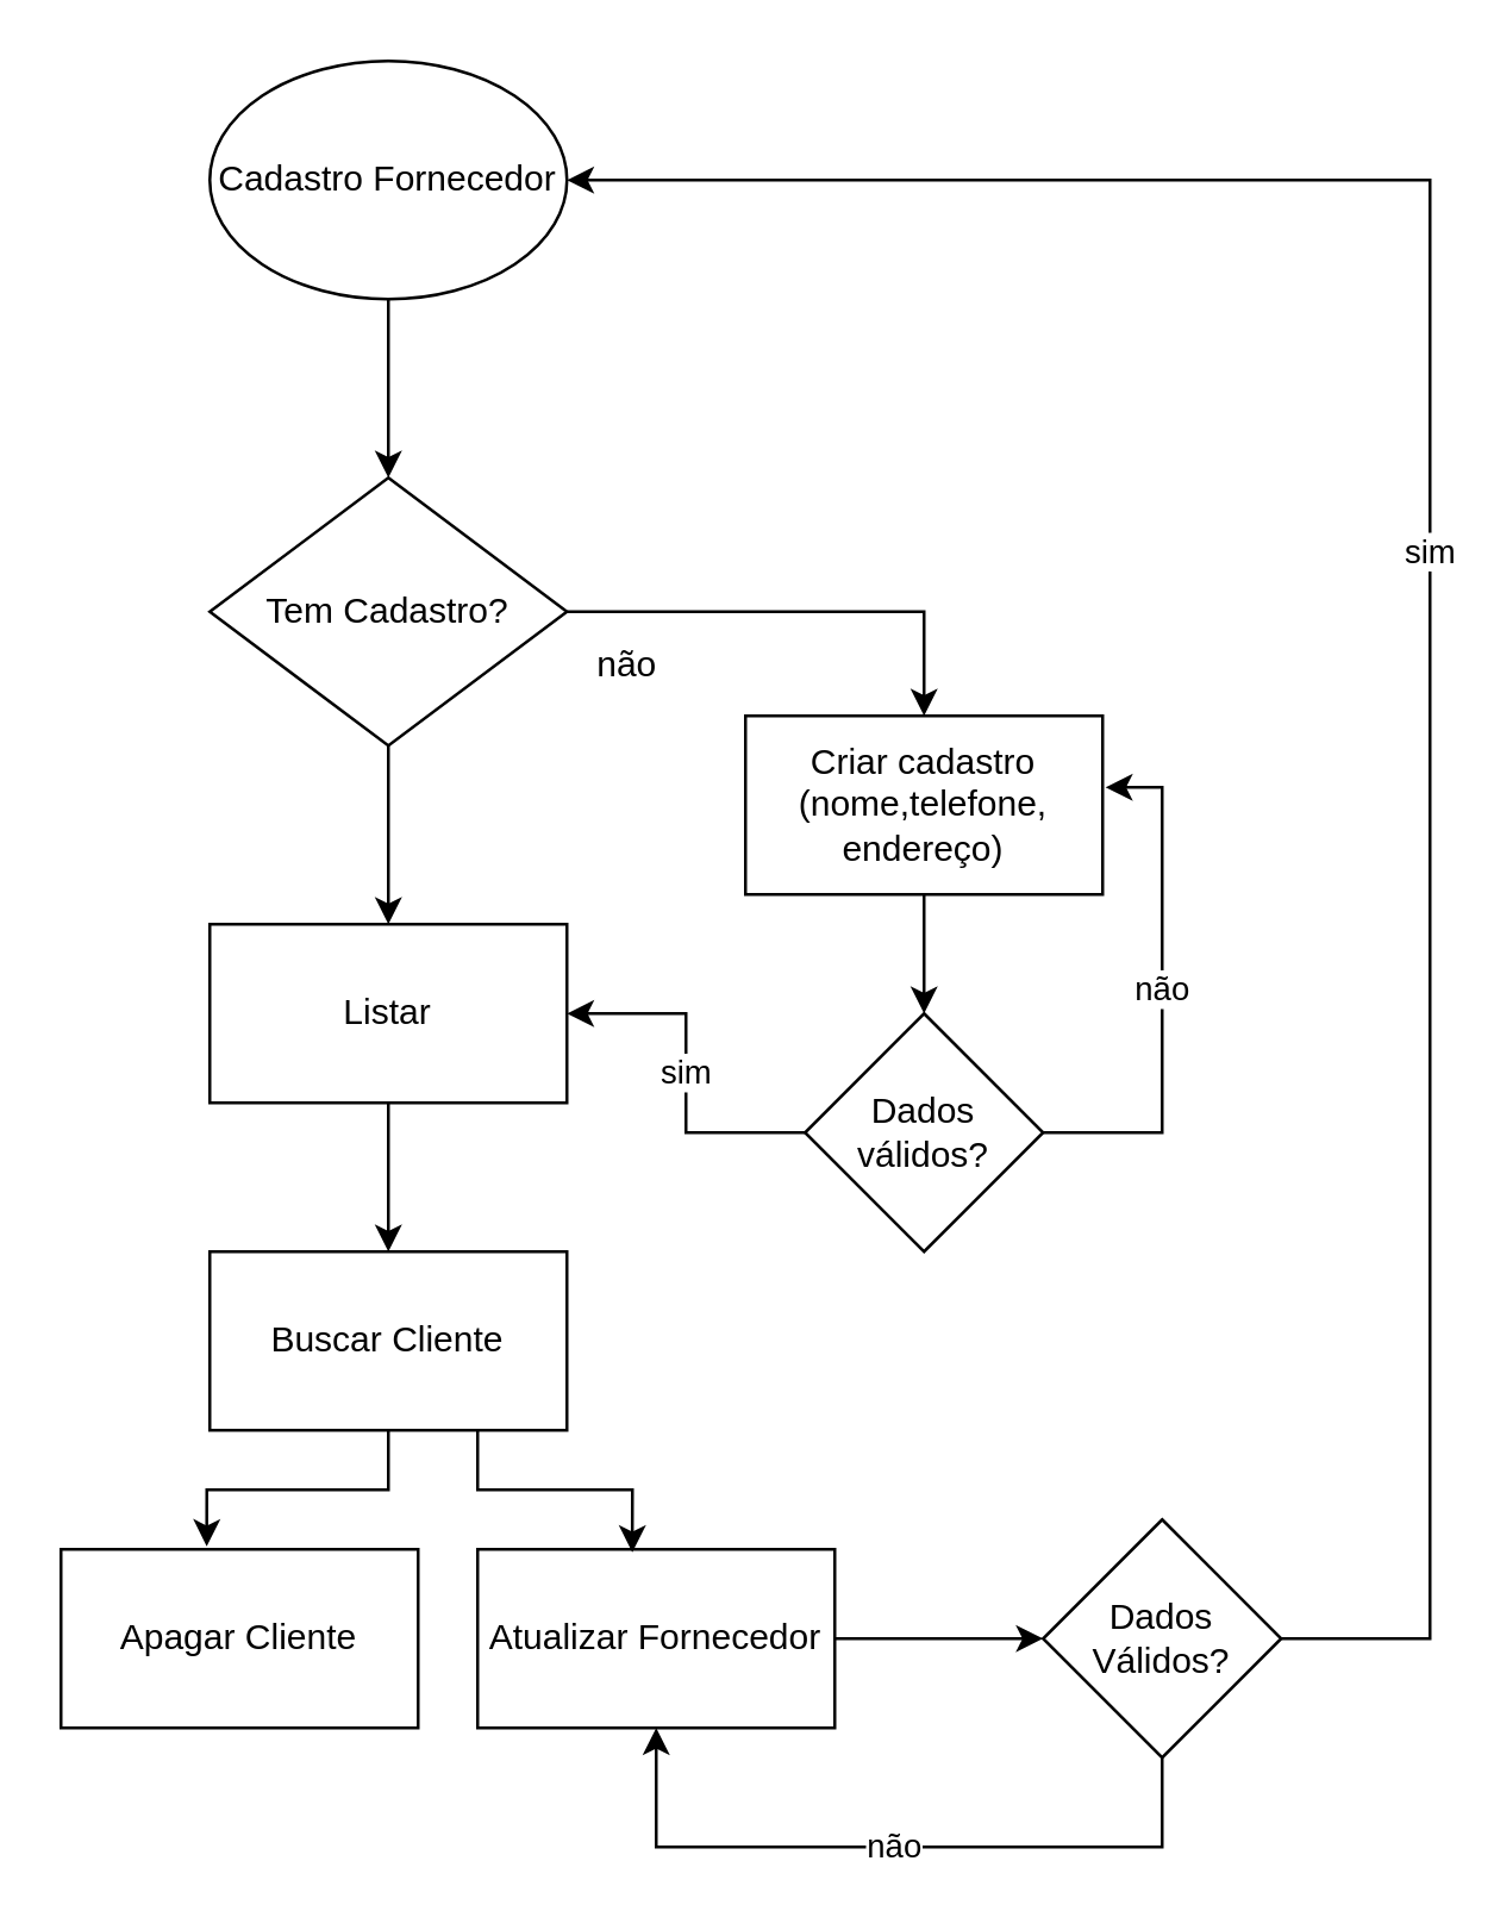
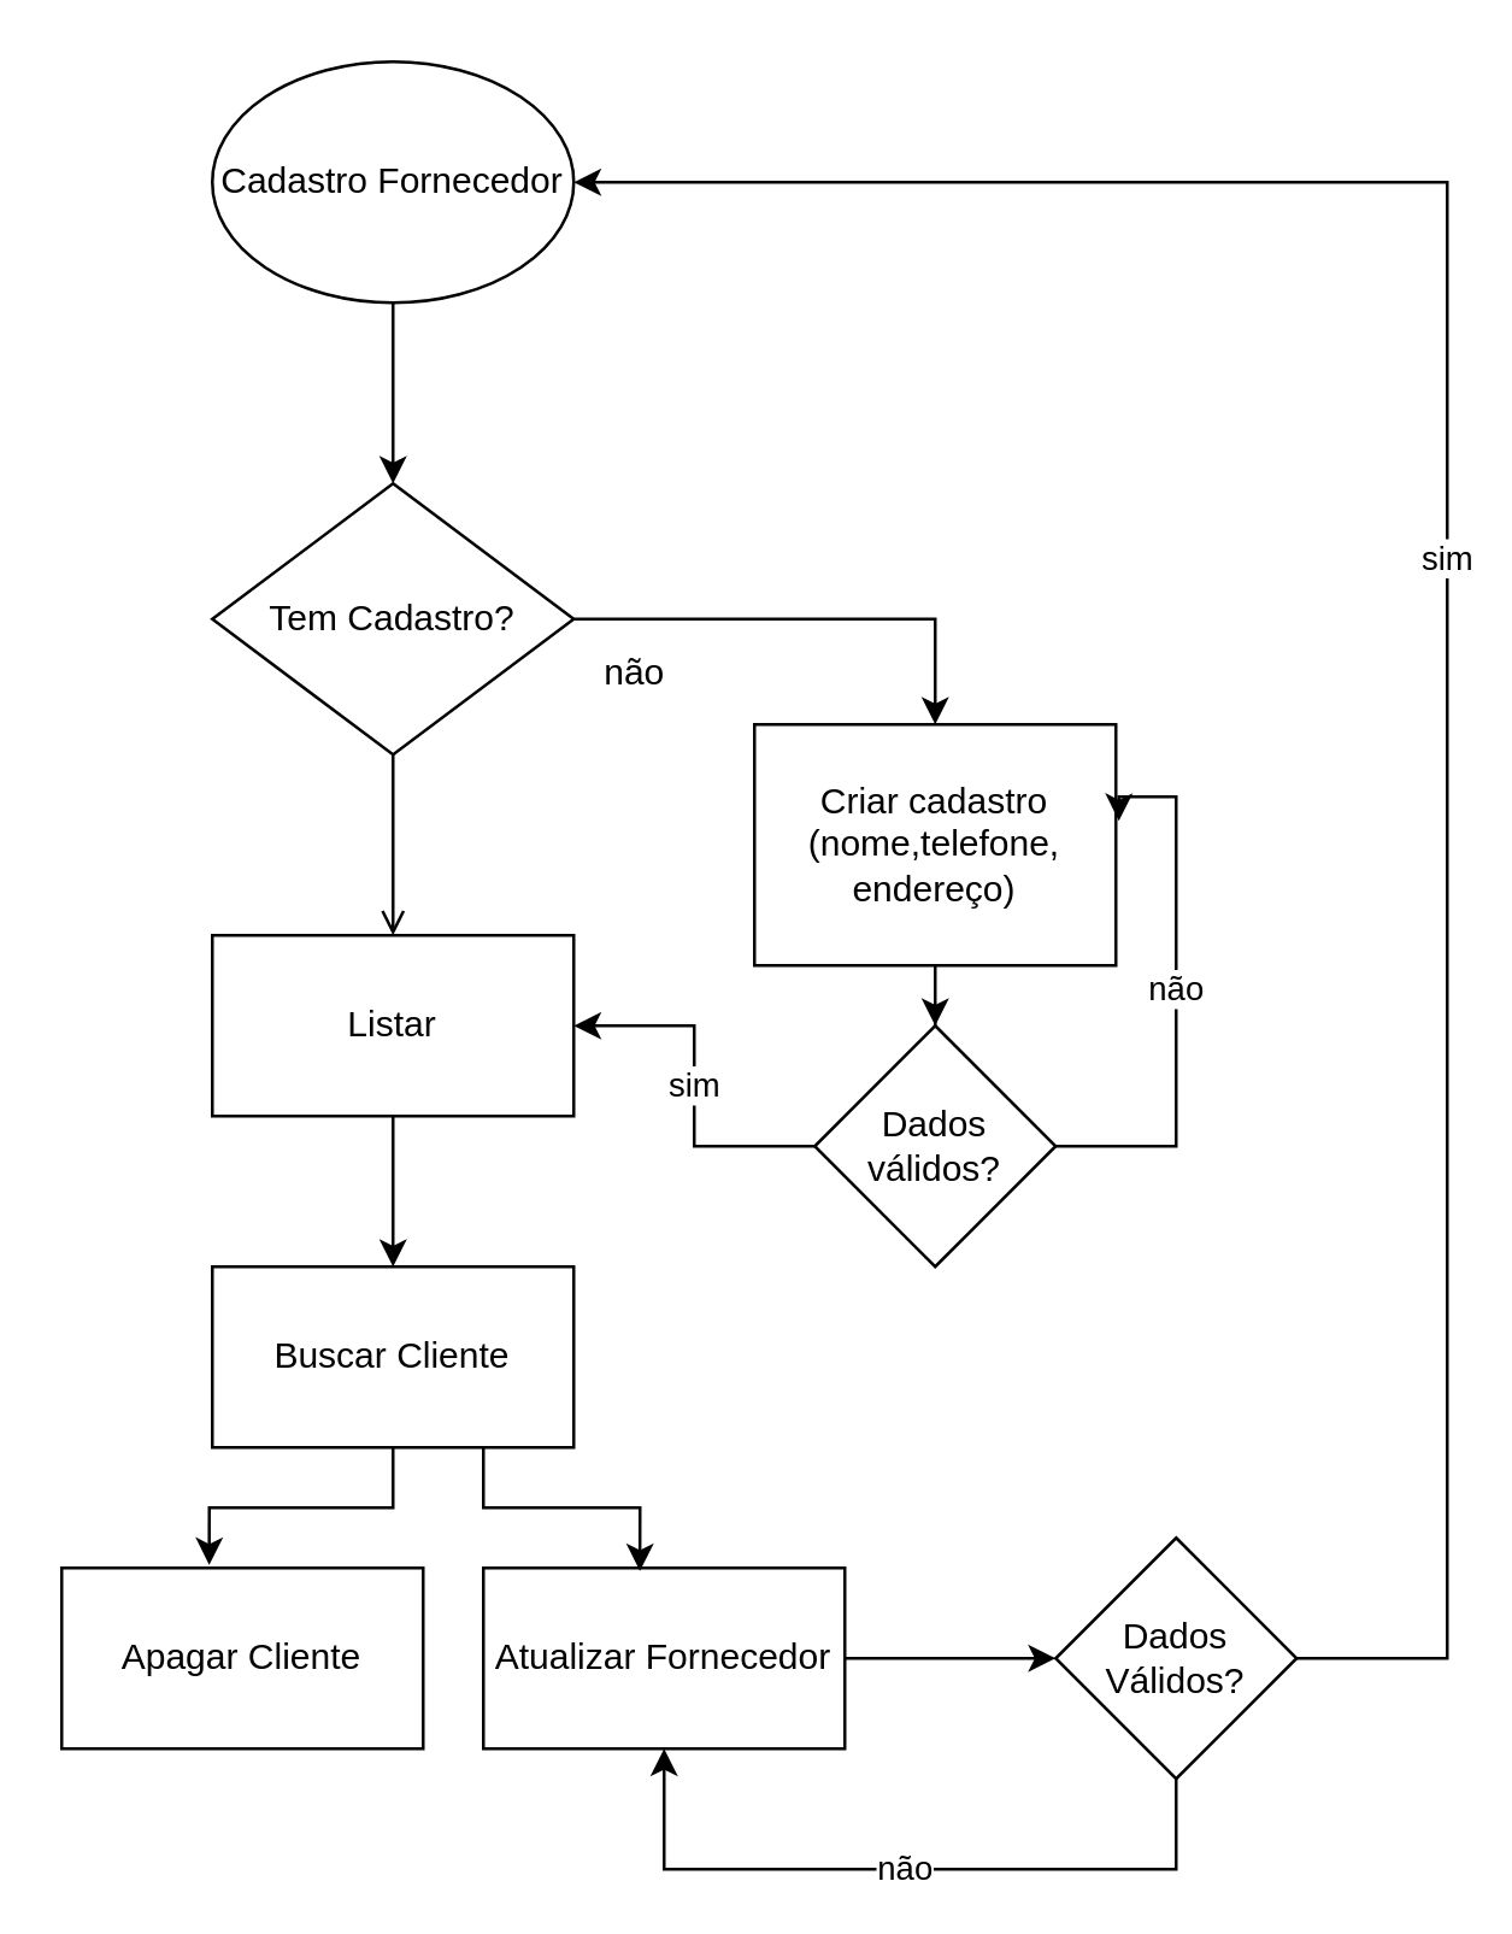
  <mxCell id="0" />
  <mxCell id="1" parent="0" />
  <mxCell id="2" style="edgeStyle=orthogonalEdgeStyle;rounded=0;orthogonalLoop=1;jettySize=auto;html=1;entryX=0.5;entryY=0;entryDx=0;entryDy=0;" edge="1" parent="1" source="3" target="6"><mxGeometry relative="1" as="geometry" /></mxCell>
  <mxCell id="3" value="Cadastro Fornecedor" style="ellipse;whiteSpace=wrap;html=1;" vertex="1" parent="1"><mxGeometry x="70" y="20" width="120" height="80" as="geometry" /></mxCell>
  <mxCell id="4" style="edgeStyle=orthogonalEdgeStyle;rounded=0;orthogonalLoop=1;jettySize=auto;html=1;exitX=1;exitY=0.5;exitDx=0;exitDy=0;entryX=0.5;entryY=0;entryDx=0;entryDy=0;" edge="1" parent="1" source="6" target="10"><mxGeometry relative="1" as="geometry" /></mxCell>
- <mxCell id="5" style="edgeStyle=orthogonalEdgeStyle;rounded=0;orthogonalLoop=1;jettySize=auto;html=1;entryX=0.5;entryY=0;entryDx=0;entryDy=0;" edge="1" parent="1" source="6" target="8"><mxGeometry relative="1" as="geometry" /></mxCell>
+ <mxCell id="5" style="edgeStyle=orthogonalEdgeStyle;rounded=0;orthogonalLoop=1;jettySize=auto;html=1;entryX=0.5;entryY=0;entryDx=0;entryDy=0;endArrow=open;" edge="1" parent="1" source="6" target="8"><mxGeometry relative="1" as="geometry" /></mxCell>
  <mxCell id="6" value="Tem Cadastro?" style="rhombus;whiteSpace=wrap;html=1;" vertex="1" parent="1"><mxGeometry x="70" y="160" width="120" height="90" as="geometry" /></mxCell>
  <mxCell id="7" style="edgeStyle=orthogonalEdgeStyle;rounded=0;orthogonalLoop=1;jettySize=auto;html=1;entryX=0.5;entryY=0;entryDx=0;entryDy=0;" edge="1" parent="1" source="8" target="12"><mxGeometry relative="1" as="geometry" /></mxCell>
  <mxCell id="8" value="Listar" style="rounded=0;whiteSpace=wrap;html=1;" vertex="1" parent="1"><mxGeometry x="70" y="310" width="120" height="60" as="geometry" /></mxCell>
  <mxCell id="9" style="edgeStyle=orthogonalEdgeStyle;rounded=0;orthogonalLoop=1;jettySize=auto;html=1;entryX=0.5;entryY=0;entryDx=0;entryDy=0;" edge="1" parent="1" source="10" target="15"><mxGeometry relative="1" as="geometry" /></mxCell>
- <mxCell id="10" value="Criar cadastro (nome,telefone,&lt;div&gt;endereço)&lt;/div&gt;" style="rounded=0;whiteSpace=wrap;html=1;" vertex="1" parent="1"><mxGeometry x="250" y="240" width="120" height="60" as="geometry" /></mxCell>
+ <mxCell id="10" value="Criar cadastro (nome,telefone,&lt;div&gt;endereço)&lt;/div&gt;" style="rounded=0;whiteSpace=wrap;html=1;" vertex="1" parent="1"><mxGeometry x="250" y="240" width="120" height="80" as="geometry" /></mxCell>
  <mxCell id="11" style="edgeStyle=orthogonalEdgeStyle;rounded=0;orthogonalLoop=1;jettySize=auto;html=1;entryX=0.408;entryY=-0.017;entryDx=0;entryDy=0;entryPerimeter=0;" edge="1" parent="1" source="12" target="22"><mxGeometry relative="1" as="geometry"><mxPoint x="70" y="520" as="targetPoint" /></mxGeometry></mxCell>
  <mxCell id="12" value="Buscar Cliente" style="rounded=0;whiteSpace=wrap;html=1;" vertex="1" parent="1"><mxGeometry x="70" y="420" width="120" height="60" as="geometry" /></mxCell>
  <mxCell id="13" value="não" style="text;html=1;align=center;verticalAlign=middle;resizable=0;points=[];autosize=1;strokeColor=none;fillColor=none;" vertex="1" parent="1"><mxGeometry x="190" y="208" width="40" height="30" as="geometry" /></mxCell>
  <mxCell id="14" value="sim" style="edgeStyle=orthogonalEdgeStyle;rounded=0;orthogonalLoop=1;jettySize=auto;html=1;entryX=1;entryY=0.5;entryDx=0;entryDy=0;" edge="1" parent="1" source="15" target="8"><mxGeometry relative="1" as="geometry" /></mxCell>
  <mxCell id="15" value="Dados&lt;div&gt;válidos?&lt;/div&gt;" style="rhombus;whiteSpace=wrap;html=1;" vertex="1" parent="1"><mxGeometry x="270" y="340" width="80" height="80" as="geometry" /></mxCell>
  <mxCell id="16" style="edgeStyle=orthogonalEdgeStyle;rounded=0;orthogonalLoop=1;jettySize=auto;html=1;entryX=0;entryY=0.5;entryDx=0;entryDy=0;" edge="1" parent="1" source="17" target="21"><mxGeometry relative="1" as="geometry"><mxPoint x="350" y="550" as="targetPoint" /></mxGeometry></mxCell>
  <mxCell id="17" value="Atualizar Fornecedor" style="rounded=0;whiteSpace=wrap;html=1;" vertex="1" parent="1"><mxGeometry x="160" y="520" width="120" height="60" as="geometry" /></mxCell>
  <mxCell id="18" style="edgeStyle=orthogonalEdgeStyle;rounded=0;orthogonalLoop=1;jettySize=auto;html=1;exitX=0.75;exitY=1;exitDx=0;exitDy=0;entryX=0.433;entryY=0.017;entryDx=0;entryDy=0;entryPerimeter=0;" edge="1" parent="1" source="12" target="17"><mxGeometry relative="1" as="geometry" /></mxCell>
  <mxCell id="19" value="sim" style="edgeStyle=orthogonalEdgeStyle;rounded=0;orthogonalLoop=1;jettySize=auto;html=1;entryX=1;entryY=0.5;entryDx=0;entryDy=0;" edge="1" parent="1" source="21" target="3"><mxGeometry relative="1" as="geometry"><Array as="points"><mxPoint x="480" y="550" /><mxPoint x="480" y="60" /></Array></mxGeometry></mxCell>
  <mxCell id="20" value="não" style="edgeStyle=orthogonalEdgeStyle;rounded=0;orthogonalLoop=1;jettySize=auto;html=1;entryX=0.5;entryY=1;entryDx=0;entryDy=0;" edge="1" parent="1" source="21" target="17"><mxGeometry relative="1" as="geometry"><Array as="points"><mxPoint x="390" y="620" /><mxPoint x="220" y="620" /></Array></mxGeometry></mxCell>
  <mxCell id="21" value="Dados Válidos?" style="rhombus;whiteSpace=wrap;html=1;" vertex="1" parent="1"><mxGeometry x="350" y="510" width="80" height="80" as="geometry" /></mxCell>
  <mxCell id="22" value="Apagar Cliente" style="rounded=0;whiteSpace=wrap;html=1;" vertex="1" parent="1"><mxGeometry x="20" y="520" width="120" height="60" as="geometry" /></mxCell>
  <mxCell id="23" value="não" style="edgeStyle=orthogonalEdgeStyle;rounded=0;orthogonalLoop=1;jettySize=auto;html=1;entryX=1.008;entryY=0.4;entryDx=0;entryDy=0;entryPerimeter=0;" edge="1" parent="1" source="15" target="10"><mxGeometry relative="1" as="geometry"><Array as="points"><mxPoint x="390" y="380" /><mxPoint x="390" y="264" /></Array></mxGeometry></mxCell>
